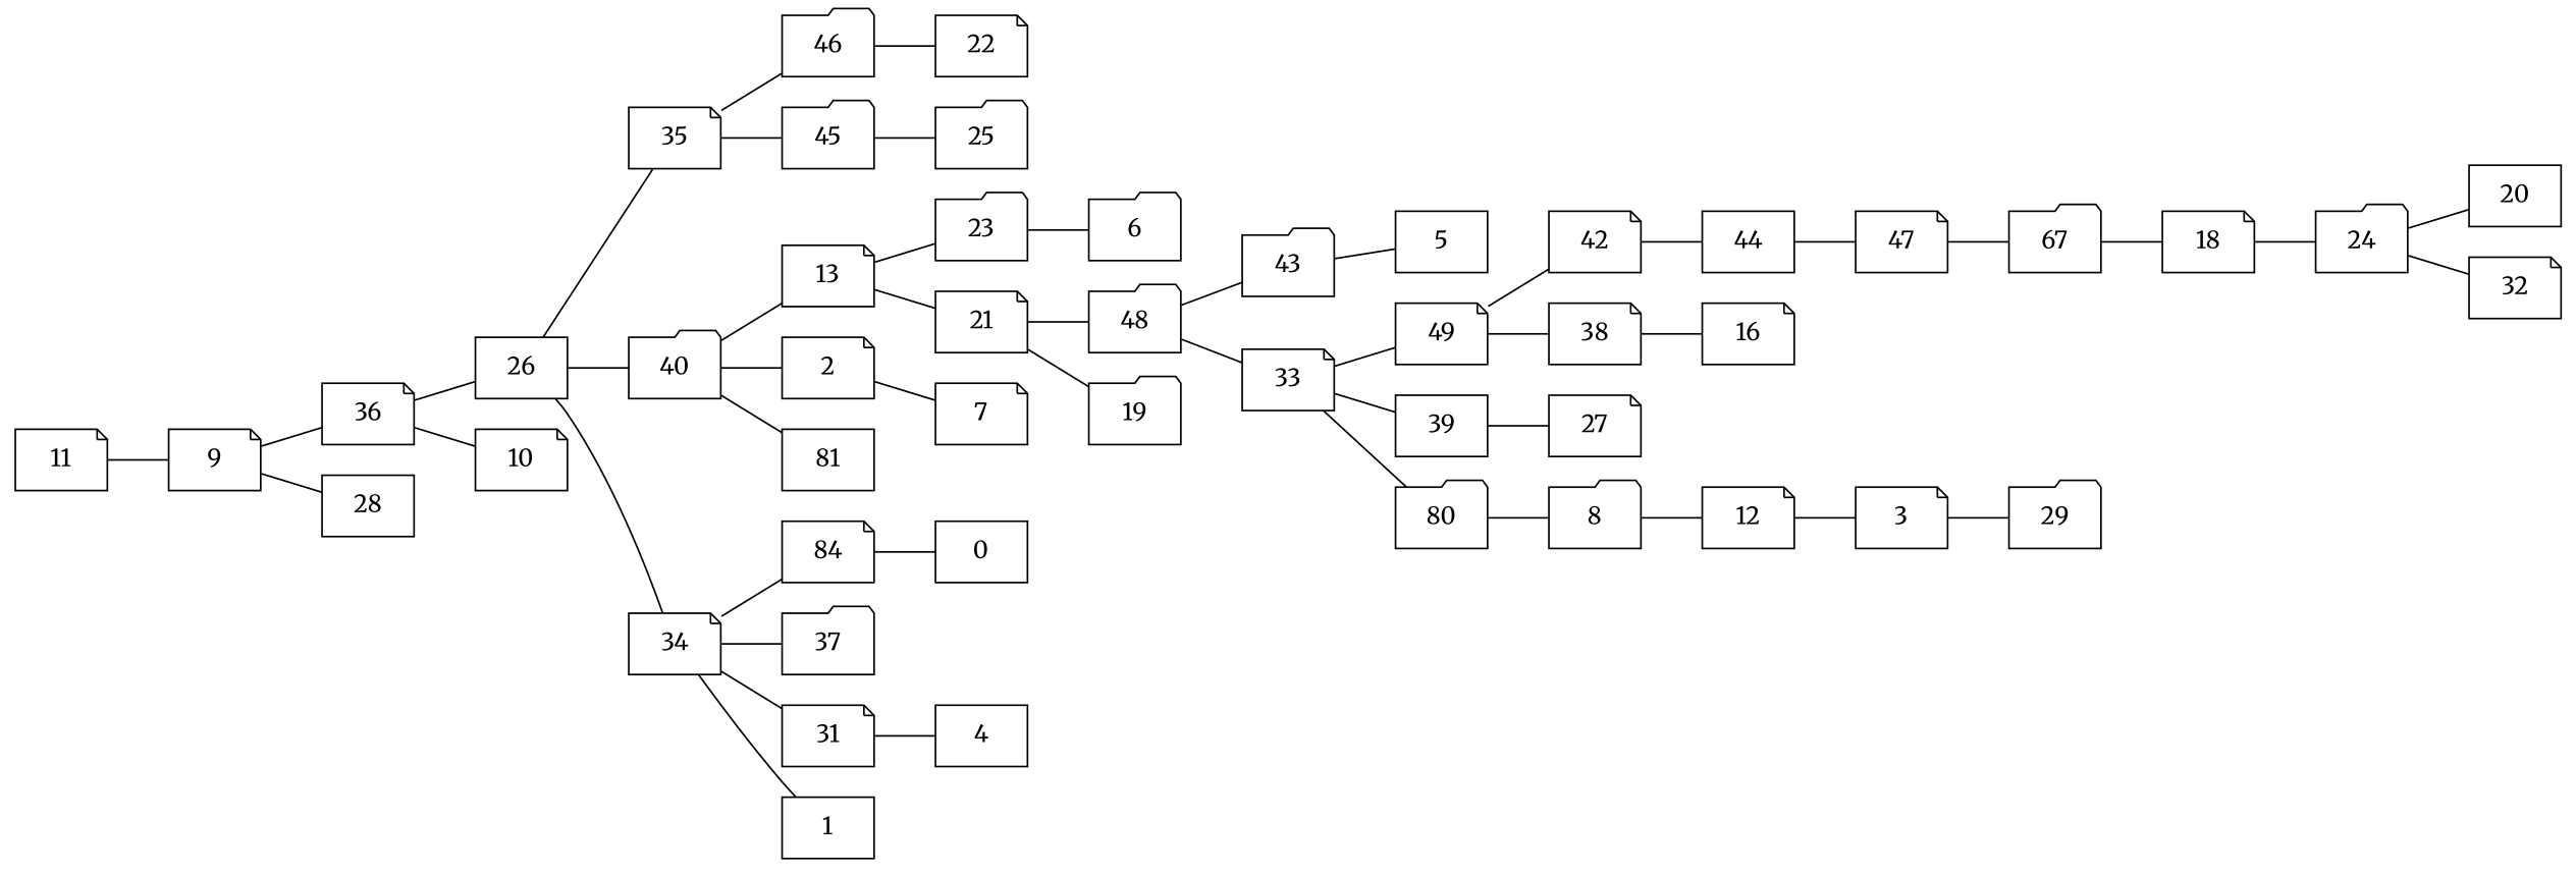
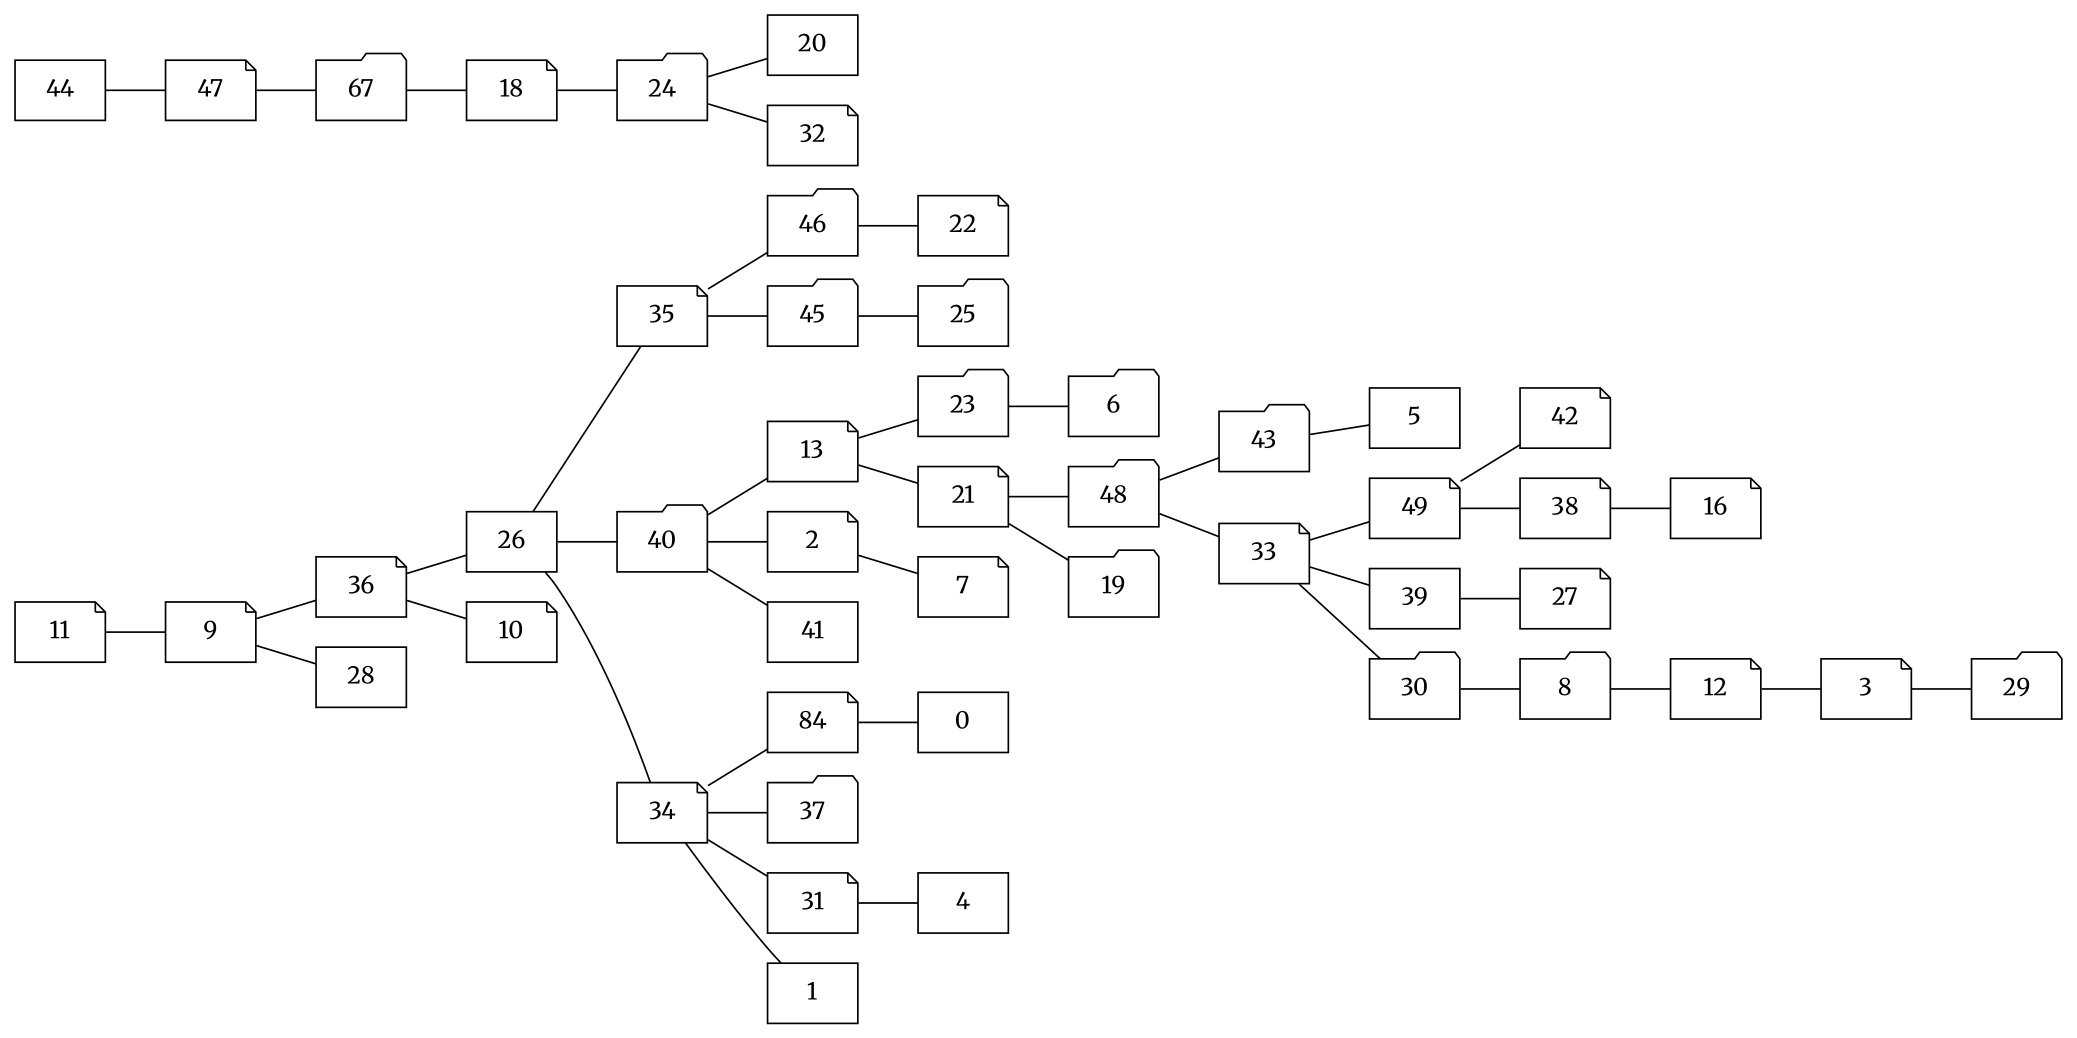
  graph {
    fontname=Merriweather
    rankdir=LR
    node [fontname=Merriweather shape=note]
    edge [fontname=Merriweather]
    11
    9
    36
    28 [shape=box]
    26 [shape=box]
    10
    35
    40 [shape=folder]
    34
    46 [shape=folder]
    45 [shape=folder]
    13
    2
-   41 [shape=box label=81]
+   41 [shape=box]
    n15 [label=84]
    37 [shape=folder]
    31
    1 [shape=box]
    22
    25 [shape=folder]
    23 [shape=folder]
    21
    7
    6 [shape=folder]
    48 [shape=folder]
    19 [shape=folder]
    43 [shape=folder]
    33
    5 [shape=box]
    49
    39 [shape=box]
-   30 [shape=folder label=80]
+   30 [shape=folder]
    42
    38
    27
    8 [shape=folder]
    44 [shape=box]
    16
    47
    n40 [label=67 shape=folder]
    18
    24 [shape=folder]
    0 [shape=box]
    4 [shape=box]
    20 [shape=box]
    32
    12
    3
    29 [shape=folder]
    11 -- 9
    9 -- 36
    9 -- 28
    36 -- 26
    36 -- 10
    26 -- 35
    26 -- 40
    26 -- 34
    35 -- 46
    35 -- 45
    40 -- 13
    40 -- 2
    40 -- 41
    34 -- n15
    34 -- 37
    34 -- 31
    34 -- 1
    46 -- 22
    45 -- 25
    13 -- 23
    13 -- 21
    2 -- 7
    n15 -- 0
    31 -- 4
    23 -- 6
    21 -- 48
    21 -- 19
    48 -- 43
    48 -- 33
    43 -- 5
    33 -- 49
    33 -- 39
    33 -- 30
    49 -- 42
    49 -- 38
    39 -- 27
    30 -- 8
-   42 -- 44
    38 -- 16
    8 -- 12
    44 -- 47
    47 -- n40
    n40 -- 18
    18 -- 24
    24 -- 20
    24 -- 32
    12 -- 3
    3 -- 29
  }
